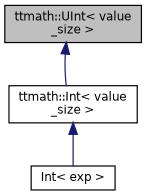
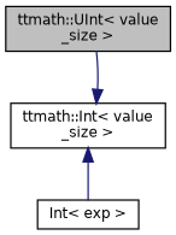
  digraph {
    fontname="DejaVu Sans"
    node [color=black fillcolor=white fontname="DejaVu Sans" fontsize=10 shape=record style=filled]
    edge [color=midnightblue dir=back fontname="DejaVu Sans" fontsize=10 labelfontname=Helvetica labelfontsize=10 style=solid]
    n1 [fillcolor=grey75 fontcolor=black height=0.2 label="ttmath::UInt\< value\l_size \>" width=0.4]
    n2 [height=0.2 label="ttmath::Int\< value\l_size \>" width=0.4]
    n3 [height=0.2 label="Int\< exp \>" width=0.4]
-   n1 -> n2
+   n2 -> n1
    n2 -> n3
  }
